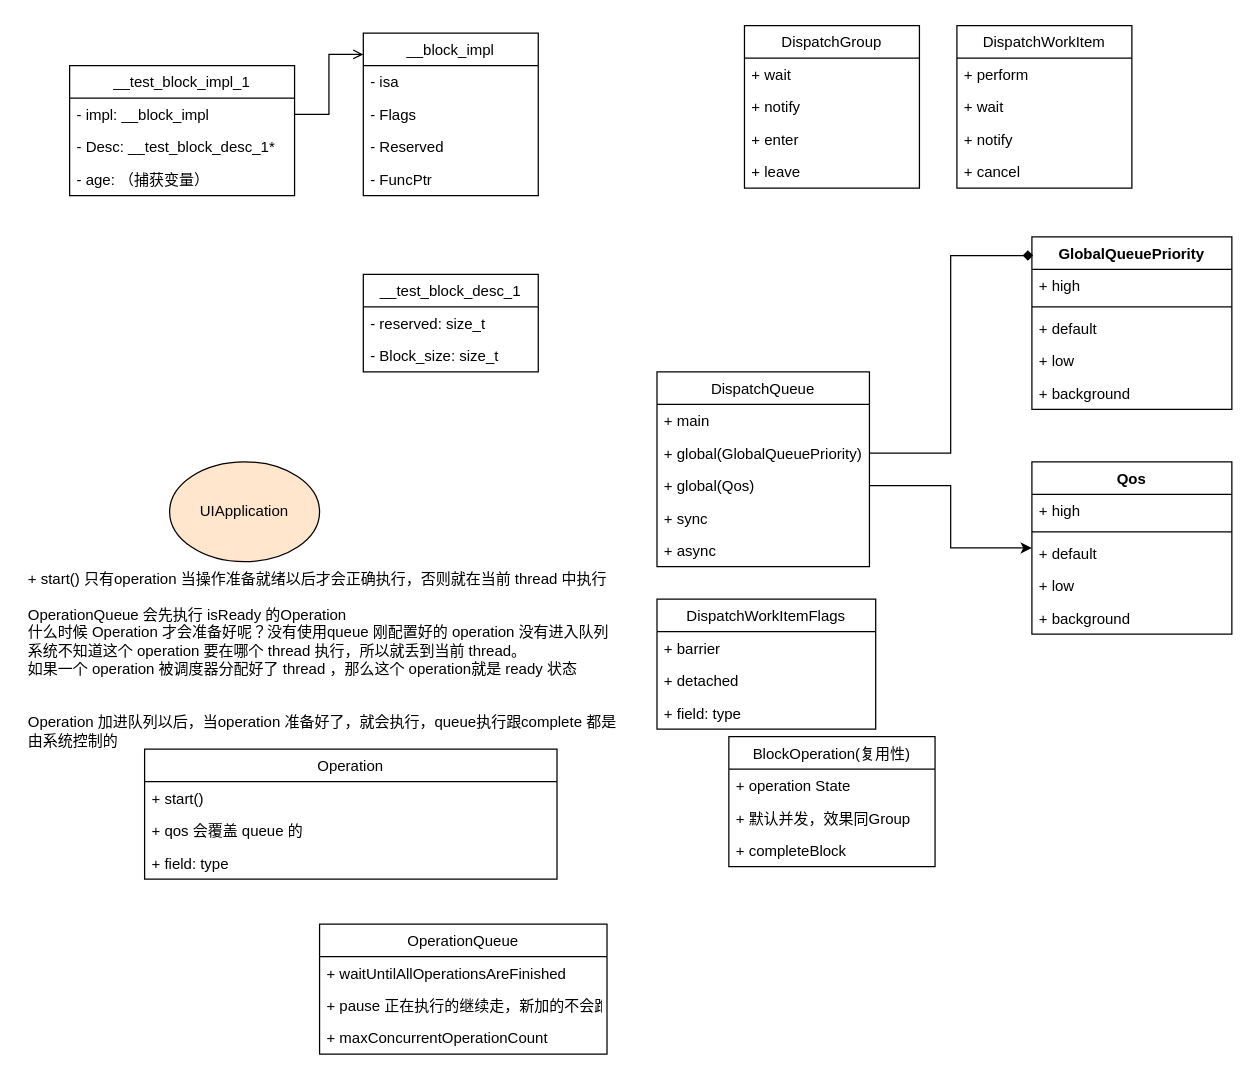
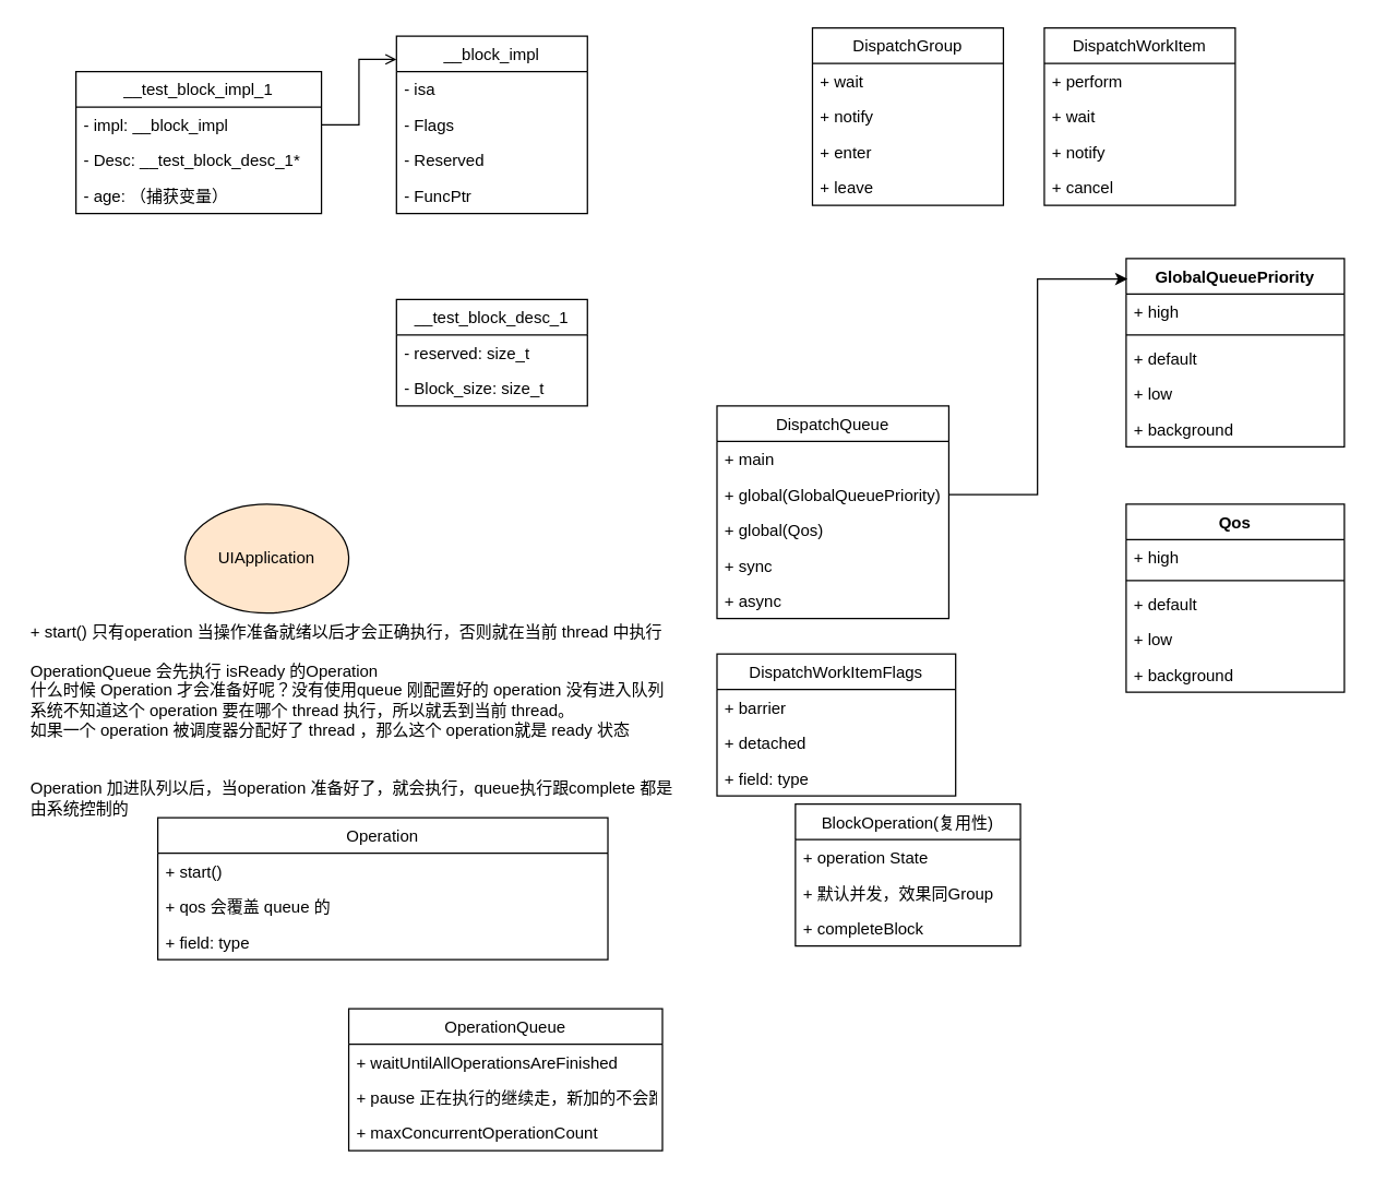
  <mxCell id="0" />
  <mxCell id="1" parent="0" />
  <mxCell id="2" value="__block_impl" style="swimlane;fontStyle=0;childLayout=stackLayout;horizontal=1;startSize=26;fillColor=none;horizontalStack=0;resizeParent=1;resizeParentMax=0;resizeLast=0;collapsible=1;marginBottom=0;" parent="1" vertex="1"><mxGeometry x="290" y="26" width="140" height="130" as="geometry" /></mxCell>
  <mxCell id="3" value="- isa" style="text;strokeColor=none;fillColor=none;align=left;verticalAlign=top;spacingLeft=4;spacingRight=4;overflow=hidden;rotatable=0;points=[[0,0.5],[1,0.5]];portConstraint=eastwest;" parent="2" vertex="1"><mxGeometry y="26" width="140" height="26" as="geometry" /></mxCell>
  <mxCell id="4" value="- Flags" style="text;strokeColor=none;fillColor=none;align=left;verticalAlign=top;spacingLeft=4;spacingRight=4;overflow=hidden;rotatable=0;points=[[0,0.5],[1,0.5]];portConstraint=eastwest;" parent="2" vertex="1"><mxGeometry y="52" width="140" height="26" as="geometry" /></mxCell>
  <mxCell id="5" value="- Reserved" style="text;strokeColor=none;fillColor=none;align=left;verticalAlign=top;spacingLeft=4;spacingRight=4;overflow=hidden;rotatable=0;points=[[0,0.5],[1,0.5]];portConstraint=eastwest;" parent="2" vertex="1"><mxGeometry y="78" width="140" height="26" as="geometry" /></mxCell>
  <mxCell id="6" value="- FuncPtr" style="text;strokeColor=none;fillColor=none;align=left;verticalAlign=top;spacingLeft=4;spacingRight=4;overflow=hidden;rotatable=0;points=[[0,0.5],[1,0.5]];portConstraint=eastwest;" parent="2" vertex="1"><mxGeometry y="104" width="140" height="26" as="geometry" /></mxCell>
  <mxCell id="7" value="__test_block_impl_1" style="swimlane;fontStyle=0;childLayout=stackLayout;horizontal=1;startSize=26;fillColor=none;horizontalStack=0;resizeParent=1;resizeParentMax=0;resizeLast=0;collapsible=1;marginBottom=0;" parent="1" vertex="1"><mxGeometry x="55" y="52" width="180" height="104" as="geometry" /></mxCell>
  <mxCell id="8" value="- impl: __block_impl" style="text;strokeColor=none;fillColor=none;align=left;verticalAlign=top;spacingLeft=4;spacingRight=4;overflow=hidden;rotatable=0;points=[[0,0.5],[1,0.5]];portConstraint=eastwest;" parent="7" vertex="1"><mxGeometry y="26" width="180" height="26" as="geometry" /></mxCell>
  <mxCell id="9" value="- Desc: __test_block_desc_1*" style="text;strokeColor=none;fillColor=none;align=left;verticalAlign=top;spacingLeft=4;spacingRight=4;overflow=hidden;rotatable=0;points=[[0,0.5],[1,0.5]];portConstraint=eastwest;" parent="7" vertex="1"><mxGeometry y="52" width="180" height="26" as="geometry" /></mxCell>
  <mxCell id="10" value="- age: （捕获变量）" style="text;strokeColor=none;fillColor=none;align=left;verticalAlign=top;spacingLeft=4;spacingRight=4;overflow=hidden;rotatable=0;points=[[0,0.5],[1,0.5]];portConstraint=eastwest;" parent="7" vertex="1"><mxGeometry y="78" width="180" height="26" as="geometry" /></mxCell>
  <mxCell id="11" style="edgeStyle=orthogonalEdgeStyle;rounded=0;orthogonalLoop=1;jettySize=auto;html=1;exitX=1;exitY=0.5;exitDx=0;exitDy=0;entryX=0;entryY=0.131;entryDx=0;entryDy=0;entryPerimeter=0;endArrow=open;" parent="1" source="8" target="2" edge="1"><mxGeometry relative="1" as="geometry" /></mxCell>
  <mxCell id="12" value="__test_block_desc_1" style="swimlane;fontStyle=0;childLayout=stackLayout;horizontal=1;startSize=26;fillColor=none;horizontalStack=0;resizeParent=1;resizeParentMax=0;resizeLast=0;collapsible=1;marginBottom=0;" parent="1" vertex="1"><mxGeometry x="290" y="219" width="140" height="78" as="geometry" /></mxCell>
  <mxCell id="13" value="- reserved: size_t" style="text;strokeColor=none;fillColor=none;align=left;verticalAlign=top;spacingLeft=4;spacingRight=4;overflow=hidden;rotatable=0;points=[[0,0.5],[1,0.5]];portConstraint=eastwest;" parent="12" vertex="1"><mxGeometry y="26" width="140" height="26" as="geometry" /></mxCell>
  <mxCell id="14" value="- Block_size: size_t" style="text;strokeColor=none;fillColor=none;align=left;verticalAlign=top;spacingLeft=4;spacingRight=4;overflow=hidden;rotatable=0;points=[[0,0.5],[1,0.5]];portConstraint=eastwest;" parent="12" vertex="1"><mxGeometry y="52" width="140" height="26" as="geometry" /></mxCell>
  <mxCell id="15" value="UIApplication" style="ellipse;whiteSpace=wrap;html=1;fillColor=#ffe6cc;" parent="1" vertex="1"><mxGeometry x="135" y="369" width="120" height="80" as="geometry" /></mxCell>
  <mxCell id="16" value="GlobalQueuePriority" style="swimlane;fontStyle=1;align=center;verticalAlign=top;childLayout=stackLayout;horizontal=1;startSize=26;horizontalStack=0;resizeParent=1;resizeParentMax=0;resizeLast=0;collapsible=1;marginBottom=0;" parent="1" vertex="1"><mxGeometry x="825" y="189" width="160" height="138" as="geometry" /></mxCell>
  <mxCell id="17" value="+ high" style="text;strokeColor=none;fillColor=none;align=left;verticalAlign=top;spacingLeft=4;spacingRight=4;overflow=hidden;rotatable=0;points=[[0,0.5],[1,0.5]];portConstraint=eastwest;" parent="16" vertex="1"><mxGeometry y="26" width="160" height="26" as="geometry" /></mxCell>
  <mxCell id="18" value="" style="line;strokeWidth=1;fillColor=none;align=left;verticalAlign=middle;spacingTop=-1;spacingLeft=3;spacingRight=3;rotatable=0;labelPosition=right;points=[];portConstraint=eastwest;" parent="16" vertex="1"><mxGeometry y="52" width="160" height="8" as="geometry" /></mxCell>
  <mxCell id="19" value="+ default" style="text;strokeColor=none;fillColor=none;align=left;verticalAlign=top;spacingLeft=4;spacingRight=4;overflow=hidden;rotatable=0;points=[[0,0.5],[1,0.5]];portConstraint=eastwest;" parent="16" vertex="1"><mxGeometry y="60" width="160" height="26" as="geometry" /></mxCell>
  <mxCell id="20" value="+ low" style="text;strokeColor=none;fillColor=none;align=left;verticalAlign=top;spacingLeft=4;spacingRight=4;overflow=hidden;rotatable=0;points=[[0,0.5],[1,0.5]];portConstraint=eastwest;" parent="16" vertex="1"><mxGeometry y="86" width="160" height="26" as="geometry" /></mxCell>
  <mxCell id="21" value="+ background" style="text;strokeColor=none;fillColor=none;align=left;verticalAlign=top;spacingLeft=4;spacingRight=4;overflow=hidden;rotatable=0;points=[[0,0.5],[1,0.5]];portConstraint=eastwest;" parent="16" vertex="1"><mxGeometry y="112" width="160" height="26" as="geometry" /></mxCell>
  <mxCell id="22" value="DispatchWorkItem" style="swimlane;fontStyle=0;childLayout=stackLayout;horizontal=1;startSize=26;fillColor=none;horizontalStack=0;resizeParent=1;resizeParentMax=0;resizeLast=0;collapsible=1;marginBottom=0;" parent="1" vertex="1"><mxGeometry x="765" y="20" width="140" height="130" as="geometry" /></mxCell>
  <mxCell id="23" value="+ perform" style="text;strokeColor=none;fillColor=none;align=left;verticalAlign=top;spacingLeft=4;spacingRight=4;overflow=hidden;rotatable=0;points=[[0,0.5],[1,0.5]];portConstraint=eastwest;" parent="22" vertex="1"><mxGeometry y="26" width="140" height="26" as="geometry" /></mxCell>
  <mxCell id="24" value="+ wait" style="text;strokeColor=none;fillColor=none;align=left;verticalAlign=top;spacingLeft=4;spacingRight=4;overflow=hidden;rotatable=0;points=[[0,0.5],[1,0.5]];portConstraint=eastwest;" parent="22" vertex="1"><mxGeometry y="52" width="140" height="26" as="geometry" /></mxCell>
  <mxCell id="25" value="+ notify" style="text;strokeColor=none;fillColor=none;align=left;verticalAlign=top;spacingLeft=4;spacingRight=4;overflow=hidden;rotatable=0;points=[[0,0.5],[1,0.5]];portConstraint=eastwest;" parent="22" vertex="1"><mxGeometry y="78" width="140" height="26" as="geometry" /></mxCell>
  <mxCell id="26" value="+ cancel" style="text;strokeColor=none;fillColor=none;align=left;verticalAlign=top;spacingLeft=4;spacingRight=4;overflow=hidden;rotatable=0;points=[[0,0.5],[1,0.5]];portConstraint=eastwest;" parent="22" vertex="1"><mxGeometry y="104" width="140" height="26" as="geometry" /></mxCell>
  <mxCell id="27" value="DispatchGroup" style="swimlane;fontStyle=0;childLayout=stackLayout;horizontal=1;startSize=26;fillColor=none;horizontalStack=0;resizeParent=1;resizeParentMax=0;resizeLast=0;collapsible=1;marginBottom=0;" parent="1" vertex="1"><mxGeometry x="595" y="20" width="140" height="130" as="geometry" /></mxCell>
  <mxCell id="28" value="+ wait" style="text;strokeColor=none;fillColor=none;align=left;verticalAlign=top;spacingLeft=4;spacingRight=4;overflow=hidden;rotatable=0;points=[[0,0.5],[1,0.5]];portConstraint=eastwest;" parent="27" vertex="1"><mxGeometry y="26" width="140" height="26" as="geometry" /></mxCell>
  <mxCell id="29" value="+ notify" style="text;strokeColor=none;fillColor=none;align=left;verticalAlign=top;spacingLeft=4;spacingRight=4;overflow=hidden;rotatable=0;points=[[0,0.5],[1,0.5]];portConstraint=eastwest;" parent="27" vertex="1"><mxGeometry y="52" width="140" height="26" as="geometry" /></mxCell>
  <mxCell id="30" value="+ enter" style="text;strokeColor=none;fillColor=none;align=left;verticalAlign=top;spacingLeft=4;spacingRight=4;overflow=hidden;rotatable=0;points=[[0,0.5],[1,0.5]];portConstraint=eastwest;" parent="27" vertex="1"><mxGeometry y="78" width="140" height="26" as="geometry" /></mxCell>
  <mxCell id="31" value="+ leave" style="text;strokeColor=none;fillColor=none;align=left;verticalAlign=top;spacingLeft=4;spacingRight=4;overflow=hidden;rotatable=0;points=[[0,0.5],[1,0.5]];portConstraint=eastwest;" parent="27" vertex="1"><mxGeometry y="104" width="140" height="26" as="geometry" /></mxCell>
  <mxCell id="32" value="DispatchQueue" style="swimlane;fontStyle=0;childLayout=stackLayout;horizontal=1;startSize=26;fillColor=none;horizontalStack=0;resizeParent=1;resizeParentMax=0;resizeLast=0;collapsible=1;marginBottom=0;" parent="1" vertex="1"><mxGeometry x="525" y="297" width="170" height="156" as="geometry" /></mxCell>
  <mxCell id="33" value="+ main" style="text;strokeColor=none;fillColor=none;align=left;verticalAlign=top;spacingLeft=4;spacingRight=4;overflow=hidden;rotatable=0;points=[[0,0.5],[1,0.5]];portConstraint=eastwest;" parent="32" vertex="1"><mxGeometry y="26" width="170" height="26" as="geometry" /></mxCell>
  <mxCell id="34" value="+ global(GlobalQueuePriority)" style="text;strokeColor=none;fillColor=none;align=left;verticalAlign=top;spacingLeft=4;spacingRight=4;overflow=hidden;rotatable=0;points=[[0,0.5],[1,0.5]];portConstraint=eastwest;" parent="32" vertex="1"><mxGeometry y="52" width="170" height="26" as="geometry" /></mxCell>
  <mxCell id="35" value="+ global(Qos)" style="text;strokeColor=none;fillColor=none;align=left;verticalAlign=top;spacingLeft=4;spacingRight=4;overflow=hidden;rotatable=0;points=[[0,0.5],[1,0.5]];portConstraint=eastwest;" parent="32" vertex="1"><mxGeometry y="78" width="170" height="26" as="geometry" /></mxCell>
  <mxCell id="36" value="+ sync" style="text;strokeColor=none;fillColor=none;align=left;verticalAlign=top;spacingLeft=4;spacingRight=4;overflow=hidden;rotatable=0;points=[[0,0.5],[1,0.5]];portConstraint=eastwest;" parent="32" vertex="1"><mxGeometry y="104" width="170" height="26" as="geometry" /></mxCell>
  <mxCell id="37" value="+ async" style="text;strokeColor=none;fillColor=none;align=left;verticalAlign=top;spacingLeft=4;spacingRight=4;overflow=hidden;rotatable=0;points=[[0,0.5],[1,0.5]];portConstraint=eastwest;" parent="32" vertex="1"><mxGeometry y="130" width="170" height="26" as="geometry" /></mxCell>
  <mxCell id="38" value="Qos" style="swimlane;fontStyle=1;align=center;verticalAlign=top;childLayout=stackLayout;horizontal=1;startSize=26;horizontalStack=0;resizeParent=1;resizeParentMax=0;resizeLast=0;collapsible=1;marginBottom=0;" parent="1" vertex="1"><mxGeometry x="825" y="369" width="160" height="138" as="geometry" /></mxCell>
  <mxCell id="39" value="+ high" style="text;strokeColor=none;fillColor=none;align=left;verticalAlign=top;spacingLeft=4;spacingRight=4;overflow=hidden;rotatable=0;points=[[0,0.5],[1,0.5]];portConstraint=eastwest;" parent="38" vertex="1"><mxGeometry y="26" width="160" height="26" as="geometry" /></mxCell>
  <mxCell id="40" value="" style="line;strokeWidth=1;fillColor=none;align=left;verticalAlign=middle;spacingTop=-1;spacingLeft=3;spacingRight=3;rotatable=0;labelPosition=right;points=[];portConstraint=eastwest;" parent="38" vertex="1"><mxGeometry y="52" width="160" height="8" as="geometry" /></mxCell>
  <mxCell id="41" value="+ default" style="text;strokeColor=none;fillColor=none;align=left;verticalAlign=top;spacingLeft=4;spacingRight=4;overflow=hidden;rotatable=0;points=[[0,0.5],[1,0.5]];portConstraint=eastwest;" parent="38" vertex="1"><mxGeometry y="60" width="160" height="26" as="geometry" /></mxCell>
  <mxCell id="42" value="+ low" style="text;strokeColor=none;fillColor=none;align=left;verticalAlign=top;spacingLeft=4;spacingRight=4;overflow=hidden;rotatable=0;points=[[0,0.5],[1,0.5]];portConstraint=eastwest;" parent="38" vertex="1"><mxGeometry y="86" width="160" height="26" as="geometry" /></mxCell>
  <mxCell id="43" value="+ background" style="text;strokeColor=none;fillColor=none;align=left;verticalAlign=top;spacingLeft=4;spacingRight=4;overflow=hidden;rotatable=0;points=[[0,0.5],[1,0.5]];portConstraint=eastwest;" parent="38" vertex="1"><mxGeometry y="112" width="160" height="26" as="geometry" /></mxCell>
- <mxCell id="44" style="edgeStyle=orthogonalEdgeStyle;rounded=0;orthogonalLoop=1;jettySize=auto;html=1;exitX=1;exitY=0.5;exitDx=0;exitDy=0;" parent="1" source="35" target="38" edge="1"><mxGeometry relative="1" as="geometry" /></mxCell>
- <mxCell id="45" style="edgeStyle=orthogonalEdgeStyle;rounded=0;orthogonalLoop=1;jettySize=auto;html=1;exitX=1;exitY=0.5;exitDx=0;exitDy=0;entryX=0.006;entryY=0.109;entryDx=0;entryDy=0;entryPerimeter=0;endArrow=diamond;" parent="1" source="34" target="16" edge="1"><mxGeometry relative="1" as="geometry" /></mxCell>
+ <mxCell id="45" style="edgeStyle=orthogonalEdgeStyle;rounded=0;orthogonalLoop=1;jettySize=auto;html=1;exitX=1;exitY=0.5;exitDx=0;exitDy=0;entryX=0.006;entryY=0.109;entryDx=0;entryDy=0;entryPerimeter=0;" parent="1" source="34" target="16" edge="1"><mxGeometry relative="1" as="geometry" /></mxCell>
  <mxCell id="46" value="DispatchWorkItemFlags" style="swimlane;fontStyle=0;childLayout=stackLayout;horizontal=1;startSize=26;fillColor=none;horizontalStack=0;resizeParent=1;resizeParentMax=0;resizeLast=0;collapsible=1;marginBottom=0;" parent="1" vertex="1"><mxGeometry x="525" y="479" width="175" height="104" as="geometry" /></mxCell>
  <mxCell id="47" value="+ barrier" style="text;strokeColor=none;fillColor=none;align=left;verticalAlign=top;spacingLeft=4;spacingRight=4;overflow=hidden;rotatable=0;points=[[0,0.5],[1,0.5]];portConstraint=eastwest;" parent="46" vertex="1"><mxGeometry y="26" width="175" height="26" as="geometry" /></mxCell>
  <mxCell id="48" value="+ detached" style="text;strokeColor=none;fillColor=none;align=left;verticalAlign=top;spacingLeft=4;spacingRight=4;overflow=hidden;rotatable=0;points=[[0,0.5],[1,0.5]];portConstraint=eastwest;" parent="46" vertex="1"><mxGeometry y="52" width="175" height="26" as="geometry" /></mxCell>
  <mxCell id="49" value="+ field: type" style="text;strokeColor=none;fillColor=none;align=left;verticalAlign=top;spacingLeft=4;spacingRight=4;overflow=hidden;rotatable=0;points=[[0,0.5],[1,0.5]];portConstraint=eastwest;" parent="46" vertex="1"><mxGeometry y="78" width="175" height="26" as="geometry" /></mxCell>
  <mxCell id="50" value="BlockOperation(复用性)" style="swimlane;fontStyle=0;childLayout=stackLayout;horizontal=1;startSize=26;fillColor=none;horizontalStack=0;resizeParent=1;resizeParentMax=0;resizeLast=0;collapsible=1;marginBottom=0;" parent="1" vertex="1"><mxGeometry x="582.5" y="589" width="165" height="104" as="geometry" /></mxCell>
  <mxCell id="51" value="+ operation State" style="text;strokeColor=none;fillColor=none;align=left;verticalAlign=top;spacingLeft=4;spacingRight=4;overflow=hidden;rotatable=0;points=[[0,0.5],[1,0.5]];portConstraint=eastwest;" parent="50" vertex="1"><mxGeometry y="26" width="165" height="26" as="geometry" /></mxCell>
  <mxCell id="52" value="+ 默认并发，效果同Group" style="text;strokeColor=none;fillColor=none;align=left;verticalAlign=top;spacingLeft=4;spacingRight=4;overflow=hidden;rotatable=0;points=[[0,0.5],[1,0.5]];portConstraint=eastwest;" parent="50" vertex="1"><mxGeometry y="52" width="165" height="26" as="geometry" /></mxCell>
  <mxCell id="53" value="+ completeBlock" style="text;strokeColor=none;fillColor=none;align=left;verticalAlign=top;spacingLeft=4;spacingRight=4;overflow=hidden;rotatable=0;points=[[0,0.5],[1,0.5]];portConstraint=eastwest;" parent="50" vertex="1"><mxGeometry y="78" width="165" height="26" as="geometry" /></mxCell>
  <mxCell id="54" value="Operation" style="swimlane;fontStyle=0;childLayout=stackLayout;horizontal=1;startSize=26;fillColor=none;horizontalStack=0;resizeParent=1;resizeParentMax=0;resizeLast=0;collapsible=1;marginBottom=0;" parent="1" vertex="1"><mxGeometry x="115" y="599" width="330" height="104" as="geometry" /></mxCell>
  <mxCell id="55" value="+ start() " style="text;strokeColor=none;fillColor=none;align=left;verticalAlign=top;spacingLeft=4;spacingRight=4;overflow=hidden;rotatable=0;points=[[0,0.5],[1,0.5]];portConstraint=eastwest;" parent="54" vertex="1"><mxGeometry y="26" width="330" height="26" as="geometry" /></mxCell>
  <mxCell id="56" value="+ qos 会覆盖 queue 的" style="text;strokeColor=none;fillColor=none;align=left;verticalAlign=top;spacingLeft=4;spacingRight=4;overflow=hidden;rotatable=0;points=[[0,0.5],[1,0.5]];portConstraint=eastwest;" parent="54" vertex="1"><mxGeometry y="52" width="330" height="26" as="geometry" /></mxCell>
  <mxCell id="57" value="+ field: type" style="text;strokeColor=none;fillColor=none;align=left;verticalAlign=top;spacingLeft=4;spacingRight=4;overflow=hidden;rotatable=0;points=[[0,0.5],[1,0.5]];portConstraint=eastwest;" parent="54" vertex="1"><mxGeometry y="78" width="330" height="26" as="geometry" /></mxCell>
  <mxCell id="58" value="OperationQueue" style="swimlane;fontStyle=0;childLayout=stackLayout;horizontal=1;startSize=26;fillColor=none;horizontalStack=0;resizeParent=1;resizeParentMax=0;resizeLast=0;collapsible=1;marginBottom=0;" parent="1" vertex="1"><mxGeometry x="255" y="739" width="230" height="104" as="geometry" /></mxCell>
  <mxCell id="59" value="+ waitUntilAllOperationsAreFinished" style="text;strokeColor=none;fillColor=none;align=left;verticalAlign=top;spacingLeft=4;spacingRight=4;overflow=hidden;rotatable=0;points=[[0,0.5],[1,0.5]];portConstraint=eastwest;" parent="58" vertex="1"><mxGeometry y="26" width="230" height="26" as="geometry" /></mxCell>
  <mxCell id="60" value="+ pause 正在执行的继续走，新加的不会跑" style="text;strokeColor=none;fillColor=none;align=left;verticalAlign=top;spacingLeft=4;spacingRight=4;overflow=hidden;rotatable=0;points=[[0,0.5],[1,0.5]];portConstraint=eastwest;" parent="58" vertex="1"><mxGeometry y="52" width="230" height="26" as="geometry" /></mxCell>
  <mxCell id="61" value="+ maxConcurrentOperationCount" style="text;strokeColor=none;fillColor=none;align=left;verticalAlign=top;spacingLeft=4;spacingRight=4;overflow=hidden;rotatable=0;points=[[0,0.5],[1,0.5]];portConstraint=eastwest;" parent="58" vertex="1"><mxGeometry y="78" width="230" height="26" as="geometry" /></mxCell>
  <mxCell id="62" value="+ start() 只有operation 当操作准备就绪以后才会正确执行，否则就在当前 thread 中执行&lt;br&gt;&lt;br&gt;OperationQueue 会先执行 isReady 的Operation&amp;nbsp;&lt;br&gt;什么时候 Operation 才会准备好呢？没有使用queue 刚配置好的 operation 没有进入队列&lt;br&gt;系统不知道这个 operation 要在哪个 thread 执行，所以就丢到当前 thread。&lt;br&gt;如果一个 operation 被调度器分配好了 thread ，那么这个 operation就是 ready 状态&lt;br&gt;&lt;br&gt;&lt;br&gt;Operation 加进队列以后，当operation 准备好了，就会执行，queue执行跟complete 都是&lt;br&gt;由系统控制的" style="text;html=1;" parent="1" vertex="1"><mxGeometry x="20" y="449" width="470" height="67" as="geometry" /></mxCell>
